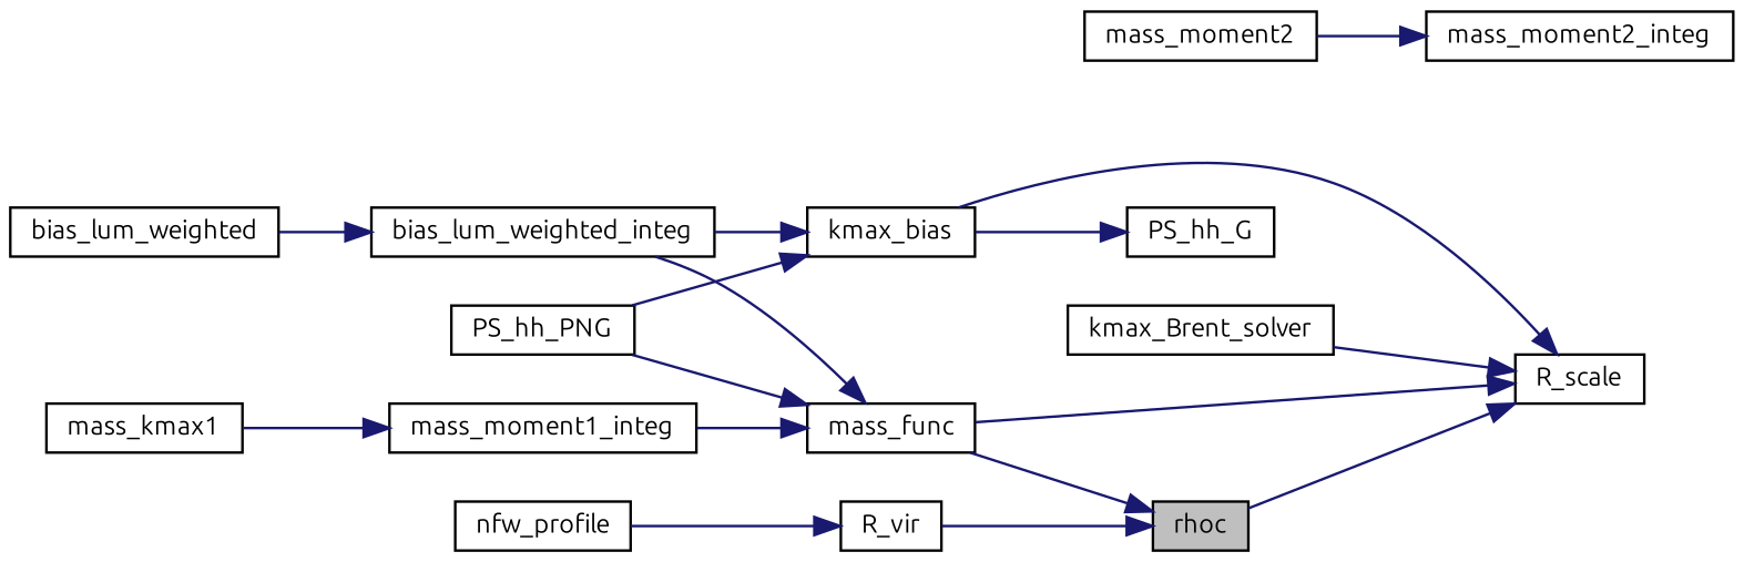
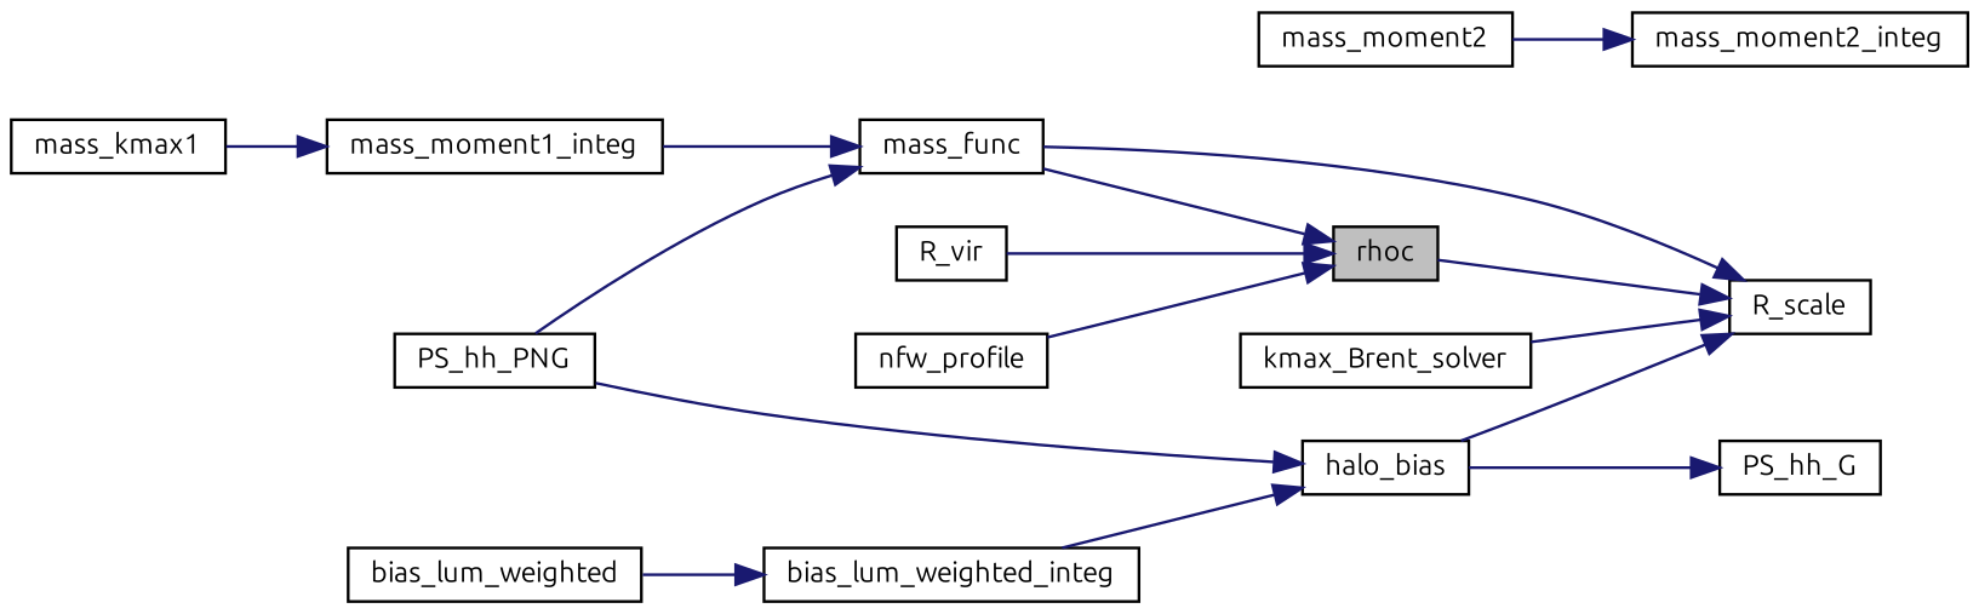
  digraph {
    fontname=Ubuntu
    rankdir=RL
    node [color=black fillcolor=white fontname=Ubuntu fontsize=10 shape=record style=filled]
    edge [color=midnightblue dir=back fontname=Ubuntu fontsize=10 labelfontname=Helvetica labelfontsize=10 style=solid]
    n1 [fillcolor=grey75 fontcolor=black height=0.2 label=rhoc width=0.4]
    n2 [height=0.2 label=mass_func width=0.4]
    n3 [height=0.2 label=R_vir width=0.4]
    n4 [height=0.2 label=bias_lum_weighted_integ width=0.4]
    n5 [height=0.2 label=mass_moment1_integ width=0.4]
    n6 [height=0.2 label=PS_hh_PNG width=0.4]
    n7 [height=0.2 label=R_scale width=0.4]
-   n8 [height=0.2 label=kmax_bias width=0.4]
+   n8 [height=0.2 label=halo_bias width=0.4]
    n9 [height=0.2 label=kmax_Brent_solver width=0.4]
    n10 [height=0.2 label=nfw_profile width=0.4]
    n11 [height=0.2 label=bias_lum_weighted width=0.4]
    n12 [height=0.2 label=mass_kmax1 width=0.4]
    n13 [height=0.2 label=mass_moment2_integ width=0.4]
    n14 [height=0.2 label=mass_moment2 width=0.4]
    n15 [height=0.2 label=PS_hh_G width=0.4]
    n1 -> n2
    n1 -> n3
-   n2 -> n4
    n2 -> n5
    n2 -> n6
-   n3 -> n10
+   n1 -> n10
    n4 -> n11
    n5 -> n12
    n7 -> n1
    n7 -> n2
    n7 -> n8
    n7 -> n9
    n8 -> n4
    n8 -> n6
    n13 -> n14
    n15 -> n8
  }
